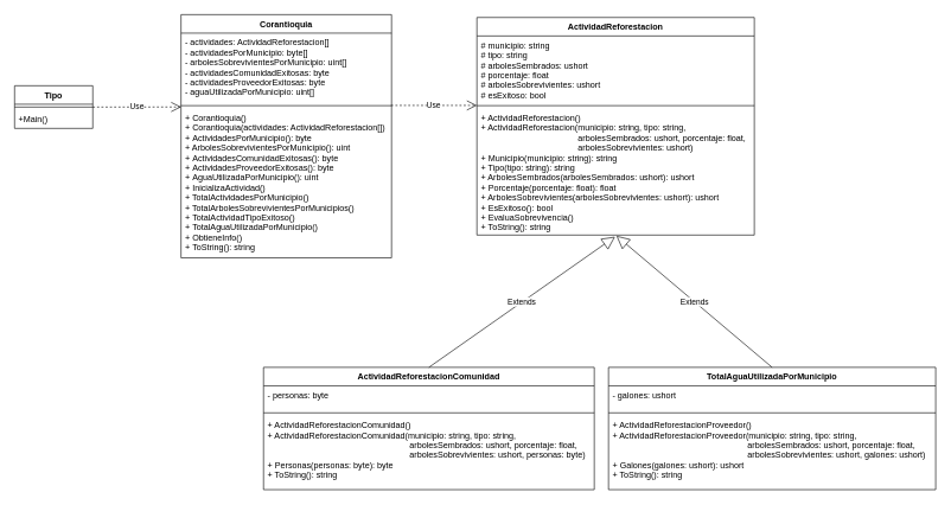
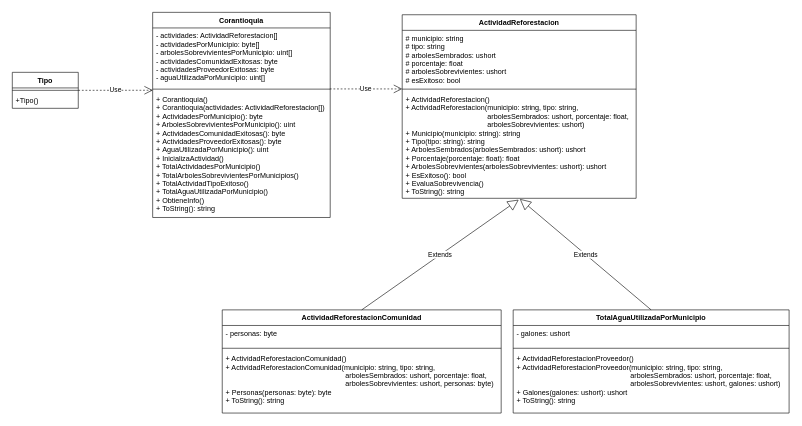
  <mxCell id="0" />
  <mxCell id="1" parent="0" />
  <mxCell id="2" value="ActividadReforestacion" style="swimlane;fontStyle=1;align=center;verticalAlign=top;childLayout=stackLayout;horizontal=1;startSize=26;horizontalStack=0;resizeParent=1;resizeParentMax=0;resizeLast=0;collapsible=1;marginBottom=0;" parent="1" vertex="1"><mxGeometry x="670" y="24" width="390" height="306" as="geometry" /></mxCell>
  <mxCell id="3" value="# municipio: string&#10;# tipo: string&#10;# arbolesSembrados: ushort&#10;# porcentaje: float&#10;# arbolesSobrevivientes: ushort&#10;# esExitoso: bool" style="text;strokeColor=none;fillColor=none;align=left;verticalAlign=top;spacingLeft=4;spacingRight=4;overflow=hidden;rotatable=0;points=[[0,0.5],[1,0.5]];portConstraint=eastwest;" parent="2" vertex="1"><mxGeometry y="26" width="390" height="94" as="geometry" /></mxCell>
  <mxCell id="4" value="" style="line;strokeWidth=1;fillColor=none;align=left;verticalAlign=middle;spacingTop=-1;spacingLeft=3;spacingRight=3;rotatable=0;labelPosition=right;points=[];portConstraint=eastwest;" parent="2" vertex="1"><mxGeometry y="120" width="390" height="8" as="geometry" /></mxCell>
  <mxCell id="5" value="+ ActividadReforestacion()&#10;+ ActividadReforestacion(municipio: string, tipo: string, &#10;                                         arbolesSembrados: ushort, porcentaje: float, &#10;                                         arbolesSobrevivientes: ushort)&#10;+ Municipio(municipio: string): string&#10;+ Tipo(tipo: string): string&#10;+ ArbolesSembrados(arbolesSembrados: ushort): ushort&#10;+ Porcentaje(porcentaje: float): float&#10;+ ArbolesSobrevivientes(arbolesSobrevivientes: ushort): ushort&#10;+ EsExitoso(): bool&#10;+ EvaluaSobrevivencia()&#10;+ ToString(): string" style="text;strokeColor=none;fillColor=none;align=left;verticalAlign=top;spacingLeft=4;spacingRight=4;overflow=hidden;rotatable=0;points=[[0,0.5],[1,0.5]];portConstraint=eastwest;" parent="2" vertex="1"><mxGeometry y="128" width="390" height="178" as="geometry" /></mxCell>
  <mxCell id="6" value="TotalAguaUtilizadaPorMunicipio" style="swimlane;fontStyle=1;align=center;verticalAlign=top;childLayout=stackLayout;horizontal=1;startSize=26;horizontalStack=0;resizeParent=1;resizeParentMax=0;resizeLast=0;collapsible=1;marginBottom=0;" parent="1" vertex="1"><mxGeometry x="855" y="516" width="460" height="172" as="geometry" /></mxCell>
  <mxCell id="7" value="- galones: ushort" style="text;strokeColor=none;fillColor=none;align=left;verticalAlign=top;spacingLeft=4;spacingRight=4;overflow=hidden;rotatable=0;points=[[0,0.5],[1,0.5]];portConstraint=eastwest;" parent="6" vertex="1"><mxGeometry y="26" width="460" height="34" as="geometry" /></mxCell>
  <mxCell id="8" value="" style="line;strokeWidth=1;fillColor=none;align=left;verticalAlign=middle;spacingTop=-1;spacingLeft=3;spacingRight=3;rotatable=0;labelPosition=right;points=[];portConstraint=eastwest;" parent="6" vertex="1"><mxGeometry y="60" width="460" height="8" as="geometry" /></mxCell>
  <mxCell id="9" value="+ ActividadReforestacionProveedor()&#10;+ ActividadReforestacionProveedor(municipio: string, tipo: string, &#10;                                                          arbolesSembrados: ushort, porcentaje: float, &#10;                                                         arbolesSobrevivientes: ushort, galones: ushort)&#10;+ Galones(galones: ushort): ushort&#10;+ ToString(): string" style="text;strokeColor=none;fillColor=none;align=left;verticalAlign=top;spacingLeft=4;spacingRight=4;overflow=hidden;rotatable=0;points=[[0,0.5],[1,0.5]];portConstraint=eastwest;" parent="6" vertex="1"><mxGeometry y="68" width="460" height="104" as="geometry" /></mxCell>
  <mxCell id="10" value="ActividadReforestacionComunidad" style="swimlane;fontStyle=1;align=center;verticalAlign=top;childLayout=stackLayout;horizontal=1;startSize=26;horizontalStack=0;resizeParent=1;resizeParentMax=0;resizeLast=0;collapsible=1;marginBottom=0;" parent="1" vertex="1"><mxGeometry x="370" y="516" width="465" height="172" as="geometry" /></mxCell>
  <mxCell id="11" value="- personas: byte" style="text;strokeColor=none;fillColor=none;align=left;verticalAlign=top;spacingLeft=4;spacingRight=4;overflow=hidden;rotatable=0;points=[[0,0.5],[1,0.5]];portConstraint=eastwest;" parent="10" vertex="1"><mxGeometry y="26" width="465" height="34" as="geometry" /></mxCell>
  <mxCell id="12" value="" style="line;strokeWidth=1;fillColor=none;align=left;verticalAlign=middle;spacingTop=-1;spacingLeft=3;spacingRight=3;rotatable=0;labelPosition=right;points=[];portConstraint=eastwest;" parent="10" vertex="1"><mxGeometry y="60" width="465" height="8" as="geometry" /></mxCell>
  <mxCell id="13" value="+ ActividadReforestacionComunidad()&#10;+ ActividadReforestacionComunidad(municipio: string, tipo: string, &#10;                                                            arbolesSembrados: ushort, porcentaje: float, &#10;                                                            arbolesSobrevivientes: ushort, personas: byte)&#10;+ Personas(personas: byte): byte&#10;+ ToString(): string" style="text;strokeColor=none;fillColor=none;align=left;verticalAlign=top;spacingLeft=4;spacingRight=4;overflow=hidden;rotatable=0;points=[[0,0.5],[1,0.5]];portConstraint=eastwest;" parent="10" vertex="1"><mxGeometry y="68" width="465" height="104" as="geometry" /></mxCell>
  <mxCell id="14" value="Corantioquia" style="swimlane;fontStyle=1;align=center;verticalAlign=top;childLayout=stackLayout;horizontal=1;startSize=26;horizontalStack=0;resizeParent=1;resizeParentMax=0;resizeLast=0;collapsible=1;marginBottom=0;" parent="1" vertex="1"><mxGeometry x="254" y="20" width="296" height="342" as="geometry" /></mxCell>
  <mxCell id="15" value="- actividades: ActividadReforestacion[]&#10;- actividadesPorMunicipio: byte[]&#10;- arbolesSobrevivientesPorMunicipio: uint[]&#10;- actividadesComunidadExitosas: byte&#10;- actividadesProveedorExitosas: byte&#10;- aguaUtilizadaPorMunicipio: uint[]" style="text;strokeColor=none;fillColor=none;align=left;verticalAlign=top;spacingLeft=4;spacingRight=4;overflow=hidden;rotatable=0;points=[[0,0.5],[1,0.5]];portConstraint=eastwest;" parent="14" vertex="1"><mxGeometry y="26" width="296" height="98" as="geometry" /></mxCell>
  <mxCell id="16" value="" style="line;strokeWidth=1;fillColor=none;align=left;verticalAlign=middle;spacingTop=-1;spacingLeft=3;spacingRight=3;rotatable=0;labelPosition=right;points=[];portConstraint=eastwest;" parent="14" vertex="1"><mxGeometry y="124" width="296" height="8" as="geometry" /></mxCell>
  <mxCell id="17" value="+ Corantioquia()&#10;+ Corantioquia(actividades: ActividadReforestacion[])&#10;+ ActividadesPorMunicipio(): byte&#10;+ ArbolesSobrevivientesPorMunicipio(): uint&#10;+ ActividadesComunidadExitosas(): byte&#10;+ ActividadesProveedorExitosas(): byte&#10;+ AguaUtilizadaPorMunicipio(): uint&#10;+ InicializaActividad()&#10;+ TotalActividadesPorMunicipio()&#10;+ TotalArbolesSobrevivientesPorMunicipios()&#10;+ TotalActividadTipoExitoso()&#10;+ TotalAguaUtilizadaPorMunicipio()&#10;+ ObtieneInfo()&#10;+ ToString(): string" style="text;strokeColor=none;fillColor=none;align=left;verticalAlign=top;spacingLeft=4;spacingRight=4;overflow=hidden;rotatable=0;points=[[0,0.5],[1,0.5]];portConstraint=eastwest;" parent="14" vertex="1"><mxGeometry y="132" width="296" height="210" as="geometry" /></mxCell>
  <mxCell id="18" value="Tipo" style="swimlane;fontStyle=1;align=center;verticalAlign=top;childLayout=stackLayout;horizontal=1;startSize=26;horizontalStack=0;resizeParent=1;resizeParentMax=0;resizeLast=0;collapsible=1;marginBottom=0;" parent="1" vertex="1"><mxGeometry x="20" y="120" width="110" height="60" as="geometry" /></mxCell>
  <mxCell id="19" value="" style="line;strokeWidth=1;fillColor=none;align=left;verticalAlign=middle;spacingTop=-1;spacingLeft=3;spacingRight=3;rotatable=0;labelPosition=right;points=[];portConstraint=eastwest;" parent="18" vertex="1"><mxGeometry y="26" width="110" height="8" as="geometry" /></mxCell>
- <mxCell id="20" value="+Main()" style="text;strokeColor=none;fillColor=none;align=left;verticalAlign=top;spacingLeft=4;spacingRight=4;overflow=hidden;rotatable=0;points=[[0,0.5],[1,0.5]];portConstraint=eastwest;" parent="18" vertex="1"><mxGeometry y="34" width="110" height="26" as="geometry" /></mxCell>
+ <mxCell id="20" value="+Tipo()" style="text;strokeColor=none;fillColor=none;align=left;verticalAlign=top;spacingLeft=4;spacingRight=4;overflow=hidden;rotatable=0;points=[[0,0.5],[1,0.5]];portConstraint=eastwest;" parent="18" vertex="1"><mxGeometry y="34" width="110" height="26" as="geometry" /></mxCell>
  <mxCell id="21" value="Use" style="endArrow=open;endSize=12;dashed=1;html=1;rounded=0;exitX=1;exitY=0.5;exitDx=0;exitDy=0;entryX=0.001;entryY=0.735;entryDx=0;entryDy=0;entryPerimeter=0;" parent="1" source="18" target="16" edge="1"><mxGeometry width="160" relative="1" as="geometry"><mxPoint x="-160" y="145.66" as="sourcePoint" /><mxPoint x="-100" y="156" as="targetPoint" /></mxGeometry></mxCell>
  <mxCell id="22" value="Use" style="endArrow=open;endSize=12;dashed=1;html=1;rounded=0;exitX=0.998;exitY=0.458;exitDx=0;exitDy=0;exitPerimeter=0;entryX=0;entryY=0.458;entryDx=0;entryDy=0;entryPerimeter=0;" parent="1" source="16" target="4" edge="1"><mxGeometry width="160" relative="1" as="geometry"><mxPoint x="580" y="146" as="sourcePoint" /><mxPoint x="640" y="156" as="targetPoint" /></mxGeometry></mxCell>
  <mxCell id="23" value="Extends" style="endArrow=block;endSize=16;endFill=0;html=1;rounded=0;exitX=0.5;exitY=0;exitDx=0;exitDy=0;entryX=0.498;entryY=1.013;entryDx=0;entryDy=0;entryPerimeter=0;" parent="1" source="10" target="5" edge="1"><mxGeometry width="160" relative="1" as="geometry"><mxPoint x="590" y="466" as="sourcePoint" /><mxPoint x="750" y="466" as="targetPoint" /></mxGeometry></mxCell>
  <mxCell id="24" value="Extends" style="endArrow=block;endSize=16;endFill=0;html=1;rounded=0;exitX=0.5;exitY=0;exitDx=0;exitDy=0;entryX=0.503;entryY=1.006;entryDx=0;entryDy=0;entryPerimeter=0;" parent="1" source="6" target="5" edge="1"><mxGeometry width="160" relative="1" as="geometry"><mxPoint x="555" y="526" as="sourcePoint" /><mxPoint x="844.34" y="317.976" as="targetPoint" /></mxGeometry></mxCell>
